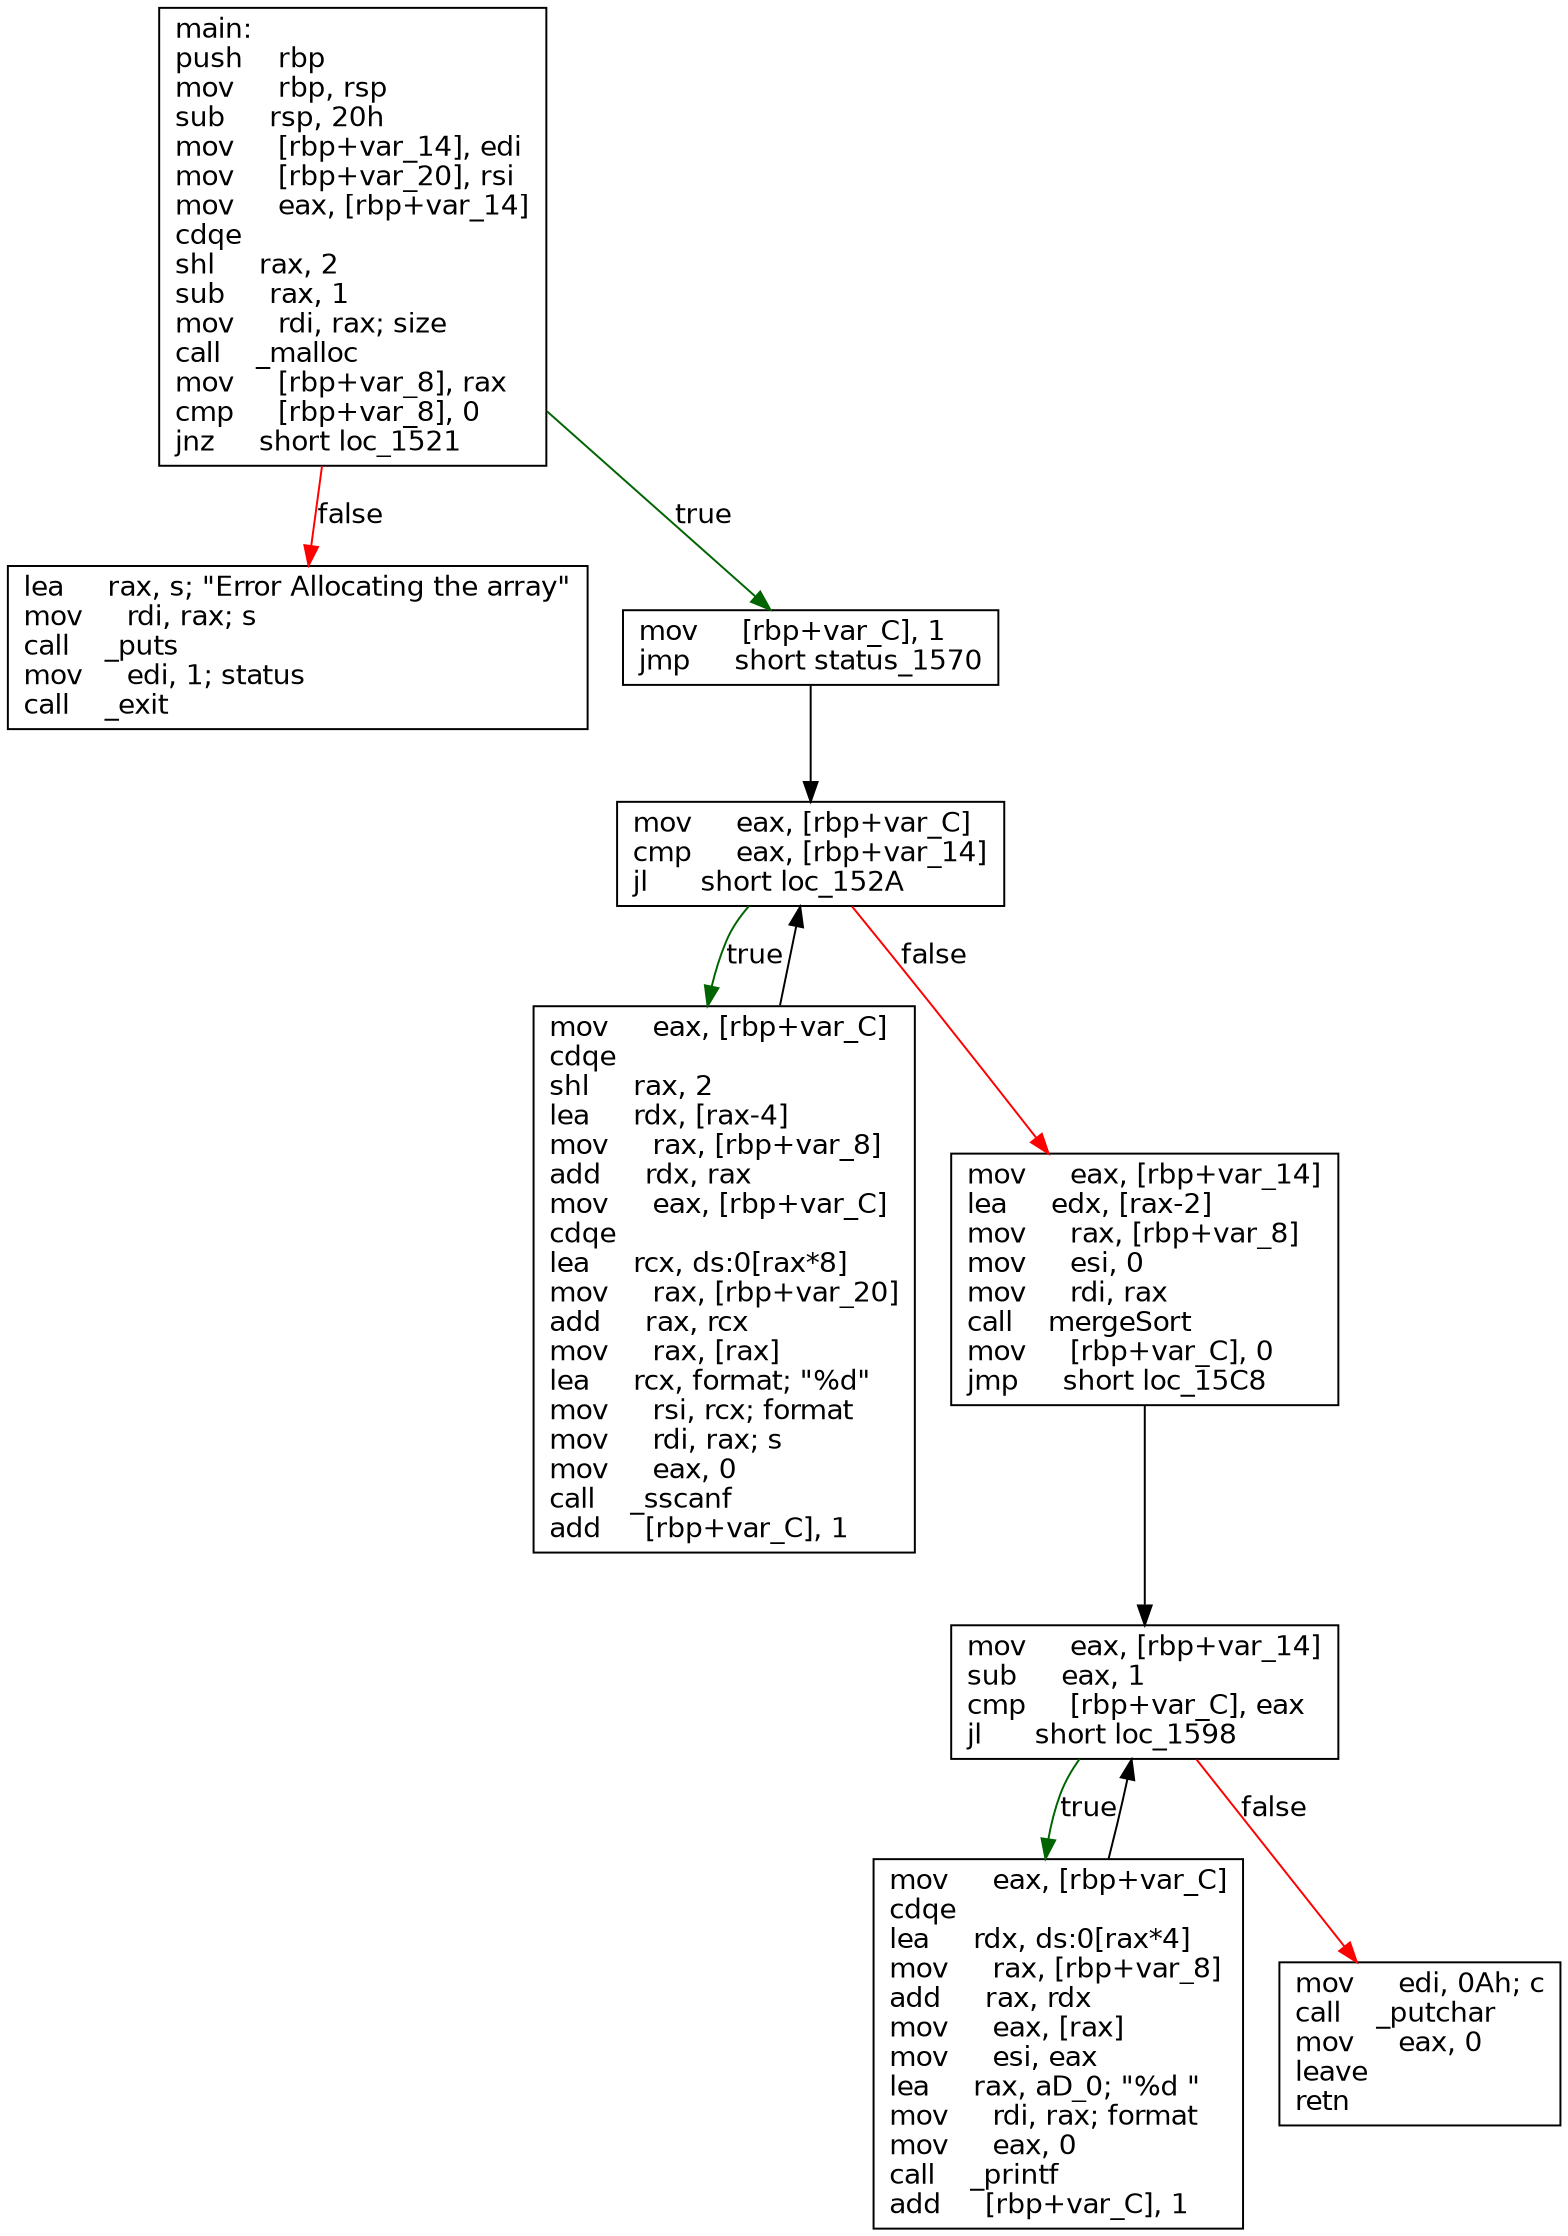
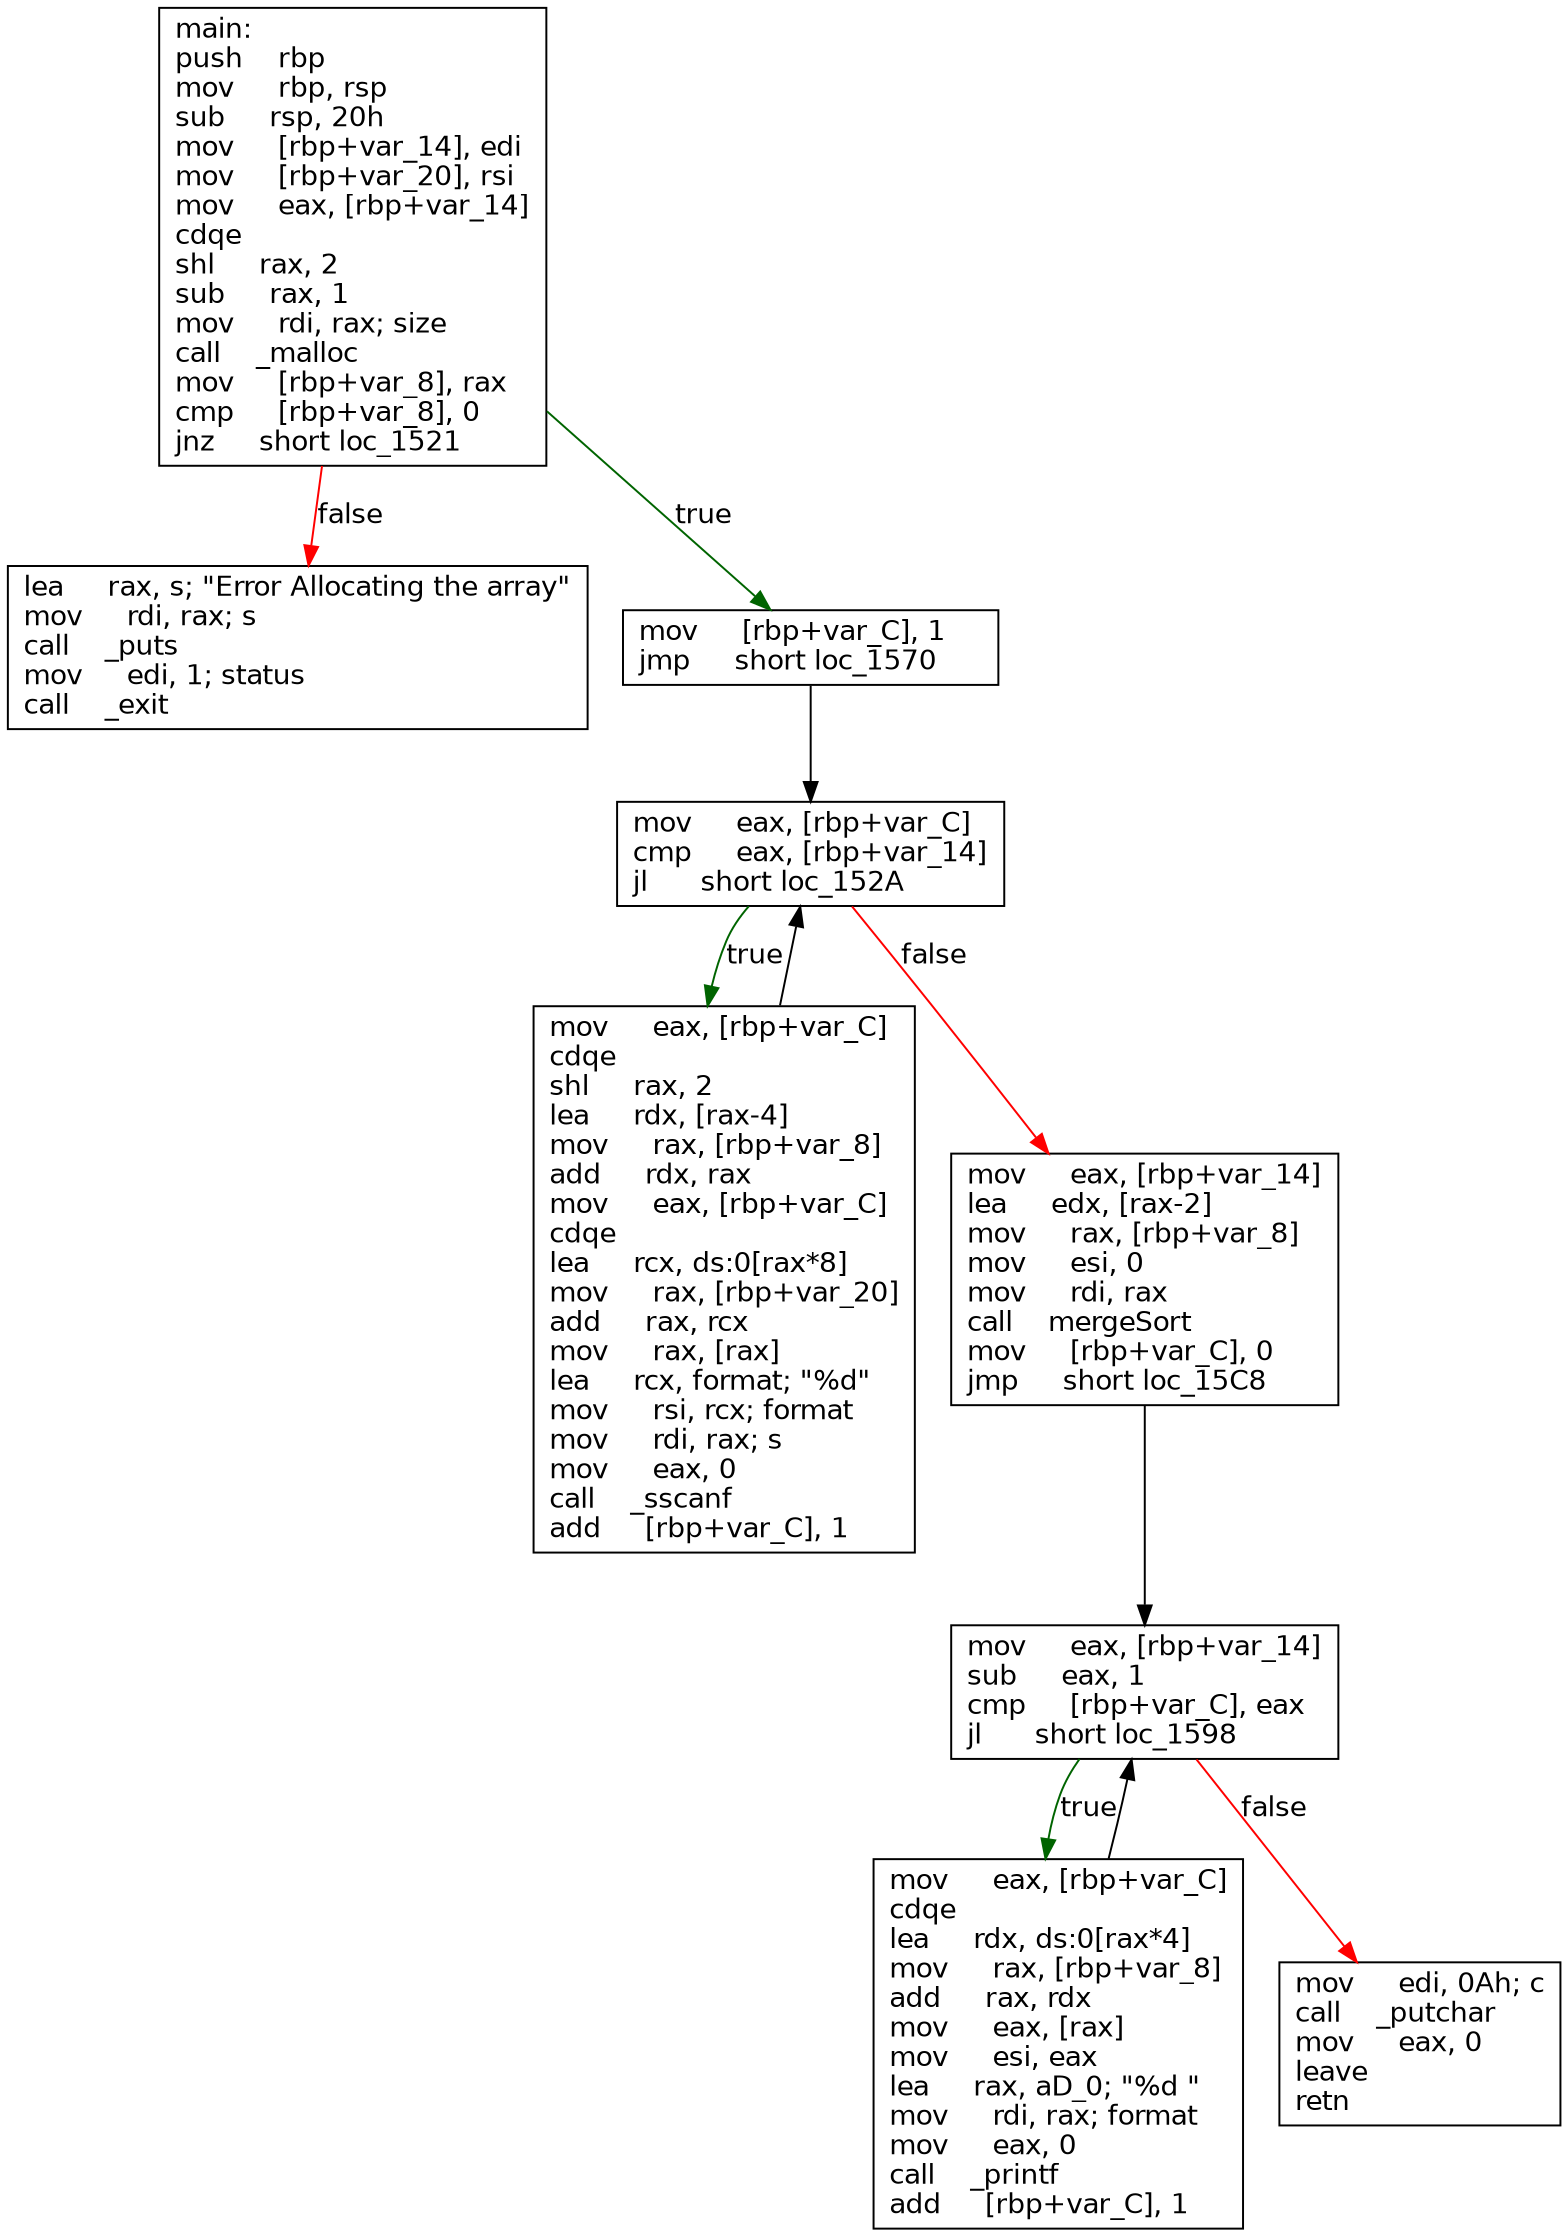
  digraph {
    fontname="DejaVu Sans"
    node [shape=box fontname="DejaVu Sans"]
    edge [fontname="DejaVu Sans"]
    n1 [label="main:\lpush    rbp\lmov     rbp, rsp\lsub     rsp, 20h\lmov     [rbp+var_14], edi\lmov     [rbp+var_20], rsi\lmov     eax, [rbp+var_14]\lcdqe\lshl     rax, 2\lsub     rax, 1\lmov     rdi, rax; size\lcall    _malloc\lmov     [rbp+var_8], rax\lcmp     [rbp+var_8], 0\ljnz     short loc_1521\l"]
    n2 [label="lea     rax, s; \"Error Allocating the array\"\lmov     rdi, rax; s\lcall    _puts\lmov     edi, 1; status\lcall    _exit\l"]
-   n3 [label="mov     [rbp+var_C], 1\ljmp     short status_1570\l"]
+   n3 [label="mov     [rbp+var_C], 1\ljmp     short loc_1570\l"]
    n4 [label="mov     eax, [rbp+var_C]\lcmp     eax, [rbp+var_14]\ljl      short loc_152A\l"]
    n5 [label="mov     eax, [rbp+var_C]\lcdqe\lshl     rax, 2\llea     rdx, [rax-4]\lmov     rax, [rbp+var_8]\ladd     rdx, rax\lmov     eax, [rbp+var_C]\lcdqe\llea     rcx, ds:0[rax*8]\lmov     rax, [rbp+var_20]\ladd     rax, rcx\lmov     rax, [rax]\llea     rcx, format; \"%d\"\lmov     rsi, rcx; format\lmov     rdi, rax; s\lmov     eax, 0\lcall    _sscanf\ladd     [rbp+var_C], 1\l"]
    n6 [label="mov     eax, [rbp+var_14]\llea     edx, [rax-2]\lmov     rax, [rbp+var_8]\lmov     esi, 0\lmov     rdi, rax\lcall    mergeSort\lmov     [rbp+var_C], 0\ljmp     short loc_15C8\l"]
    n7 [label="mov     eax, [rbp+var_14]\lsub     eax, 1\lcmp     [rbp+var_C], eax\ljl      short loc_1598\l"]
    n8 [label="mov     eax, [rbp+var_C]\lcdqe\llea     rdx, ds:0[rax*4]\lmov     rax, [rbp+var_8]\ladd     rax, rdx\lmov     eax, [rax]\lmov     esi, eax\llea     rax, aD_0; \"%d \"\lmov     rdi, rax; format\lmov     eax, 0\lcall    _printf\ladd     [rbp+var_C], 1\l"]
    n9 [label="mov     edi, 0Ah; c\lcall    _putchar\lmov     eax, 0\lleave\lretn\l"]
    n1 -> n2 [color=red label=false]
    n1 -> n3 [color=darkgreen label=true]
    n3 -> n4
    n4 -> n5 [color=darkgreen label=true]
    n4 -> n6 [color=red label=false]
    n5 -> n4
    n6 -> n7
    n7 -> n8 [color=darkgreen label=true]
    n7 -> n9 [color=red label=false]
    n8 -> n7
  }
